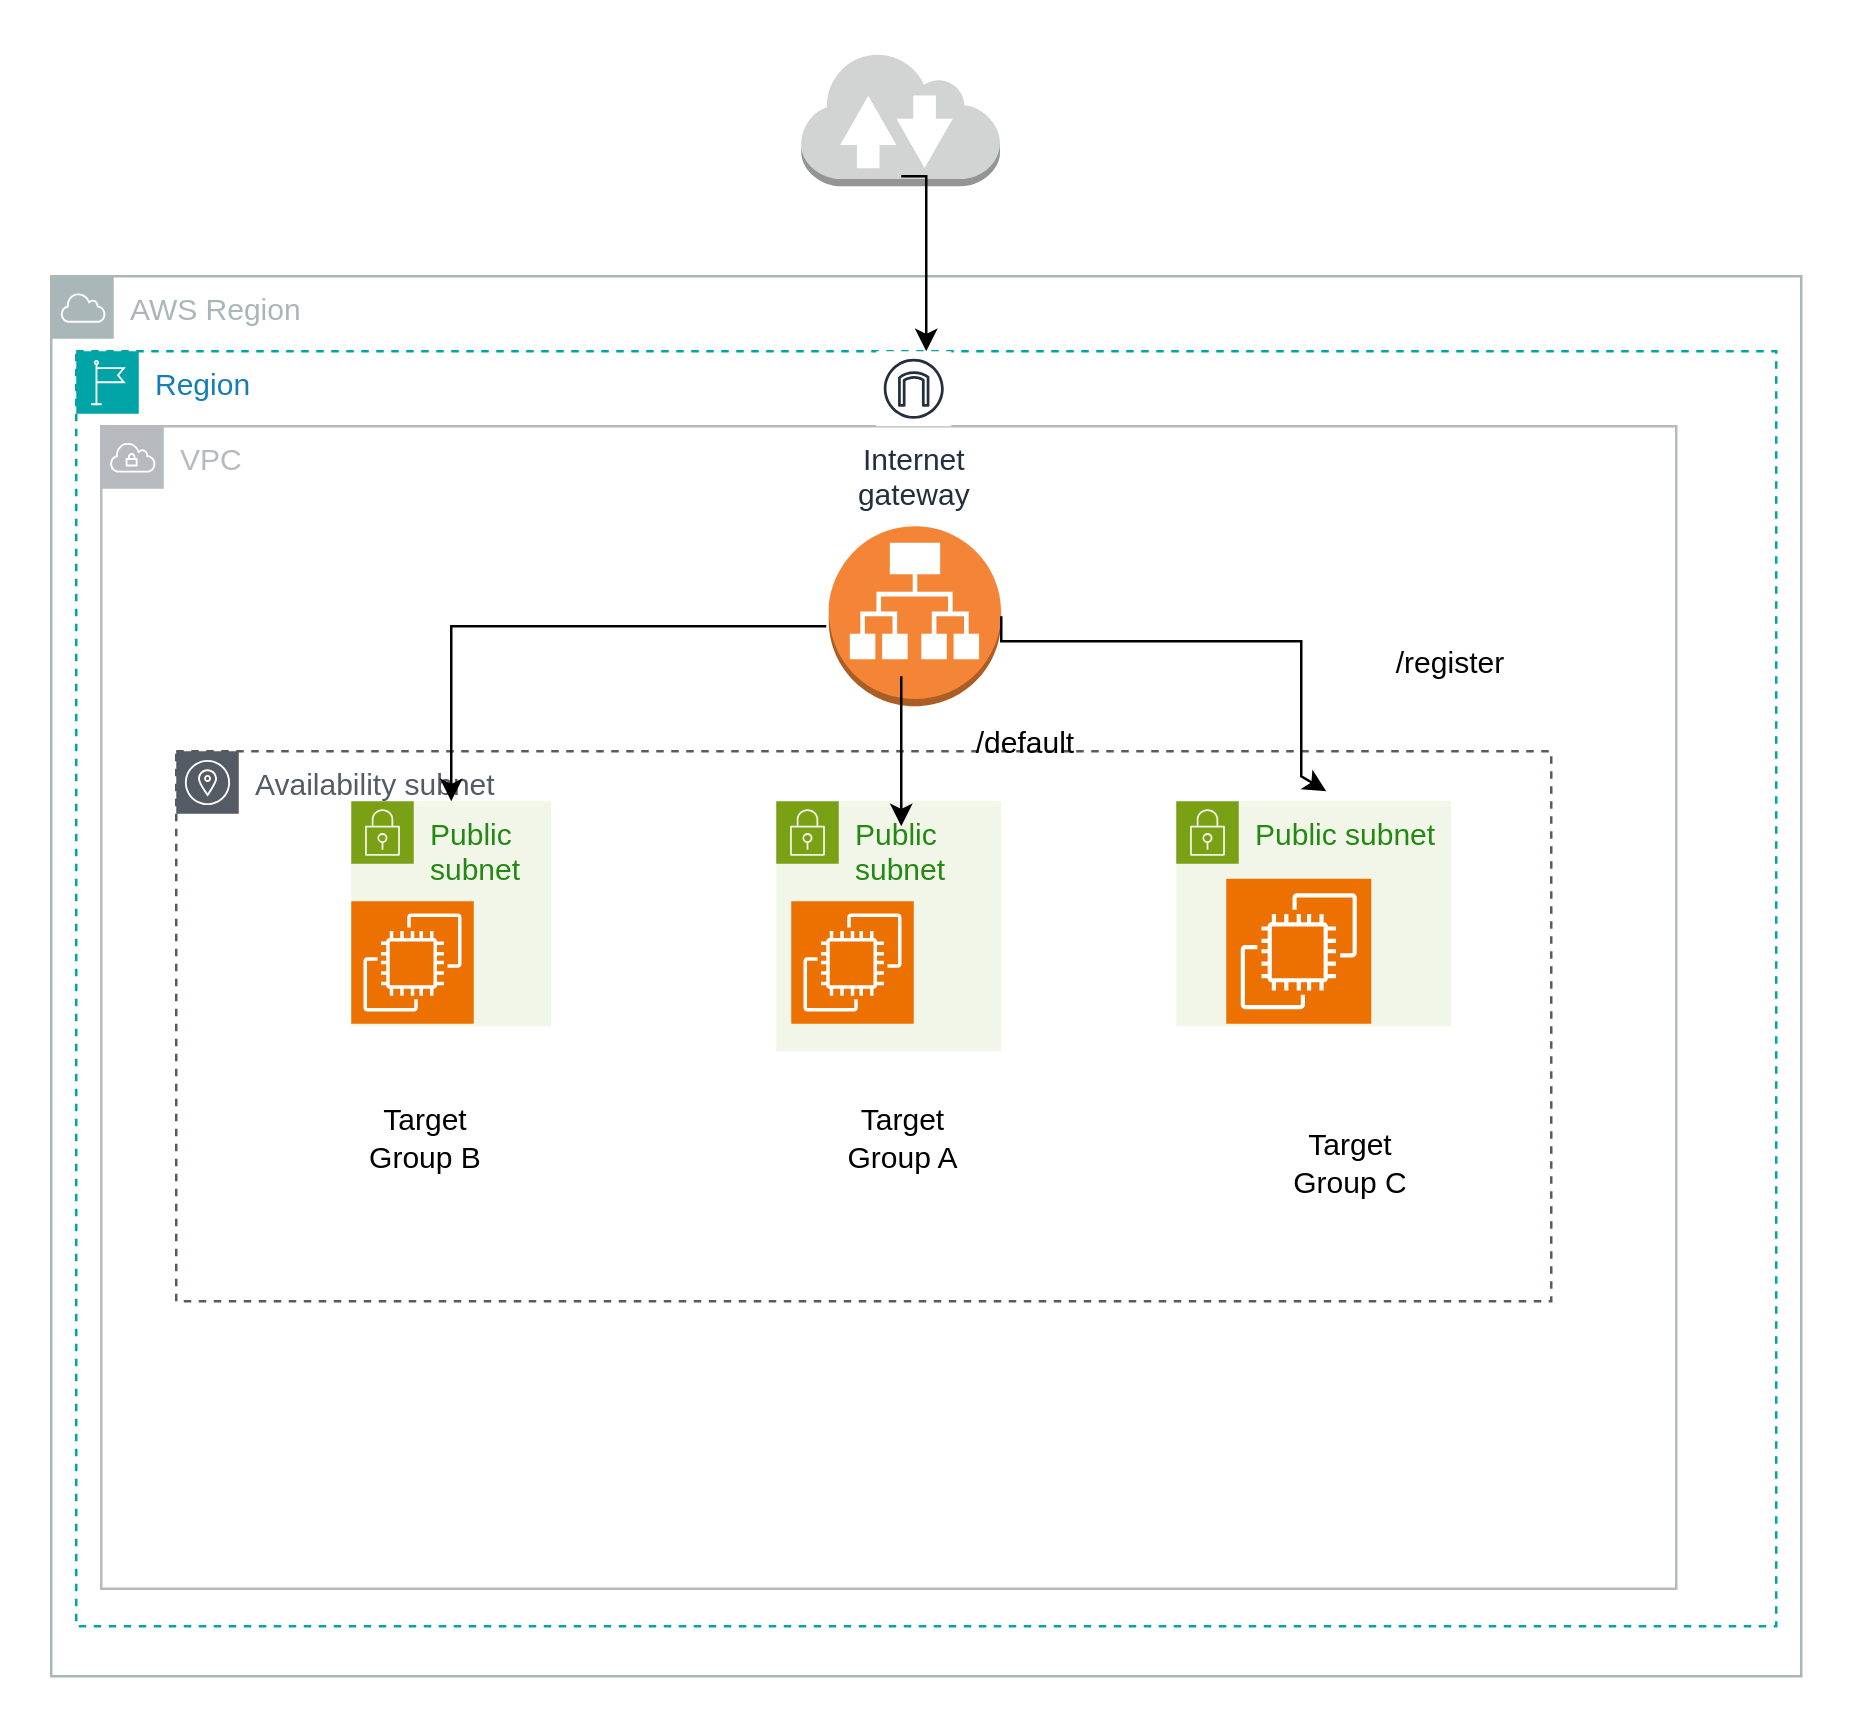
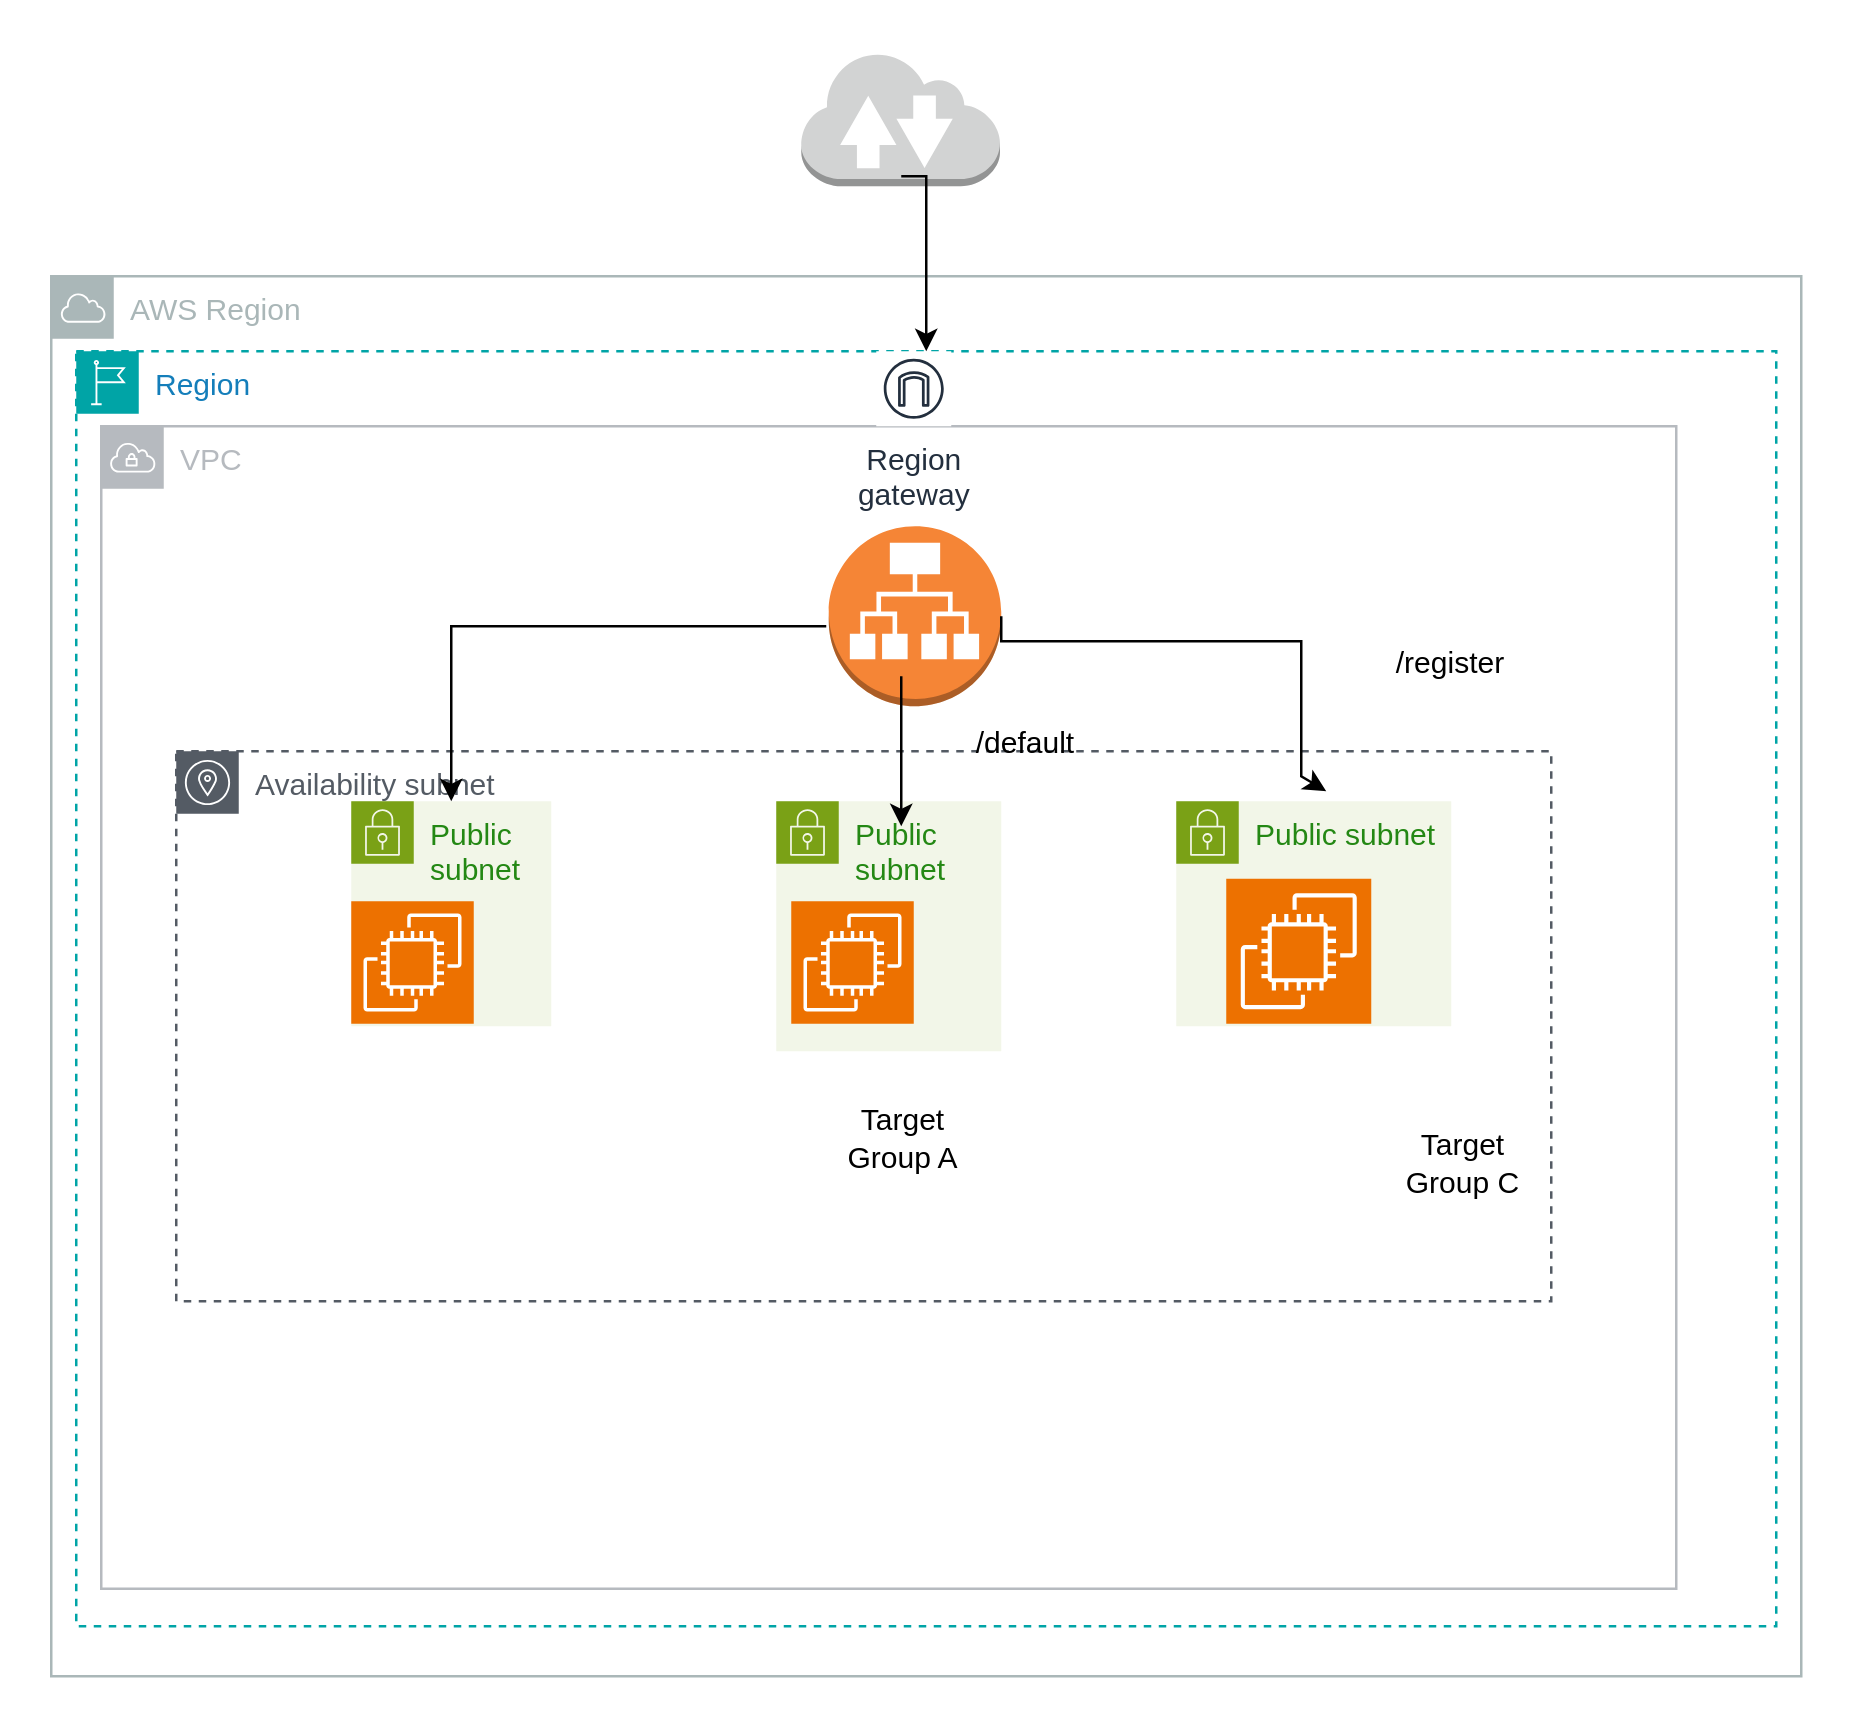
  <mxCell id="0" />
  <mxCell id="1" parent="0" />
  <mxCell id="2" value="AWS Region" style="sketch=0;outlineConnect=0;gradientColor=none;html=1;whiteSpace=wrap;fontSize=12;fontStyle=0;shape=mxgraph.aws4.group;grIcon=mxgraph.aws4.group_aws_cloud;strokeColor=#AAB7B8;fillColor=none;verticalAlign=top;align=left;spacingLeft=30;fontColor=#AAB7B8;dashed=0;" vertex="1" parent="1"><mxGeometry x="20" y="110" width="700" height="560" as="geometry" /></mxCell>
  <mxCell id="3" value="VPC" style="sketch=0;outlineConnect=0;gradientColor=none;html=1;whiteSpace=wrap;fontSize=12;fontStyle=0;shape=mxgraph.aws4.group;grIcon=mxgraph.aws4.group_vpc;strokeColor=#B6BABF;fillColor=none;verticalAlign=top;align=left;spacingLeft=30;fontColor=#B6BABF;dashed=0;" vertex="1" parent="1"><mxGeometry x="40" y="170" width="630" height="465" as="geometry" /></mxCell>
  <mxCell id="4" value="Region" style="points=[[0,0],[0.25,0],[0.5,0],[0.75,0],[1,0],[1,0.25],[1,0.5],[1,0.75],[1,1],[0.75,1],[0.5,1],[0.25,1],[0,1],[0,0.75],[0,0.5],[0,0.25]];outlineConnect=0;gradientColor=none;html=1;whiteSpace=wrap;fontSize=12;fontStyle=0;container=1;pointerEvents=0;collapsible=0;recursiveResize=0;shape=mxgraph.aws4.group;grIcon=mxgraph.aws4.group_region;strokeColor=#00A4A6;fillColor=none;verticalAlign=top;align=left;spacingLeft=30;fontColor=#147EBA;dashed=1;" vertex="1" parent="1"><mxGeometry x="30" y="140" width="680" height="510" as="geometry" /></mxCell>
- <mxCell id="5" value="Internet&#10;gateway" style="sketch=0;outlineConnect=0;fontColor=#232F3E;gradientColor=none;strokeColor=#232F3E;fillColor=#ffffff;dashed=0;verticalLabelPosition=bottom;verticalAlign=top;align=center;html=1;fontSize=12;fontStyle=0;aspect=fixed;shape=mxgraph.aws4.resourceIcon;resIcon=mxgraph.aws4.internet_gateway;" vertex="1" parent="4"><mxGeometry x="320" width="30" height="30" as="geometry" /></mxCell>
+ <mxCell id="5" value="Region&#10;gateway" style="sketch=0;outlineConnect=0;fontColor=#232F3E;gradientColor=none;strokeColor=#232F3E;fillColor=#ffffff;dashed=0;verticalLabelPosition=bottom;verticalAlign=top;align=center;html=1;fontSize=12;fontStyle=0;aspect=fixed;shape=mxgraph.aws4.resourceIcon;resIcon=mxgraph.aws4.internet_gateway;" vertex="1" parent="4"><mxGeometry x="320" width="30" height="30" as="geometry" /></mxCell>
  <mxCell id="6" value="Public subnet" style="points=[[0,0],[0.25,0],[0.5,0],[0.75,0],[1,0],[1,0.25],[1,0.5],[1,0.75],[1,1],[0.75,1],[0.5,1],[0.25,1],[0,1],[0,0.75],[0,0.5],[0,0.25]];outlineConnect=0;gradientColor=none;html=1;whiteSpace=wrap;fontSize=12;fontStyle=0;container=1;pointerEvents=0;collapsible=0;recursiveResize=0;shape=mxgraph.aws4.group;grIcon=mxgraph.aws4.group_security_group;grStroke=0;strokeColor=#7AA116;fillColor=#F2F6E8;verticalAlign=top;align=left;spacingLeft=30;fontColor=#248814;dashed=0;" vertex="1" parent="4"><mxGeometry x="110" y="180" width="80" height="90" as="geometry" /></mxCell>
  <mxCell id="7" value="Public subnet" style="points=[[0,0],[0.25,0],[0.5,0],[0.75,0],[1,0],[1,0.25],[1,0.5],[1,0.75],[1,1],[0.75,1],[0.5,1],[0.25,1],[0,1],[0,0.75],[0,0.5],[0,0.25]];outlineConnect=0;gradientColor=none;html=1;whiteSpace=wrap;fontSize=12;fontStyle=0;container=1;pointerEvents=0;collapsible=0;recursiveResize=0;shape=mxgraph.aws4.group;grIcon=mxgraph.aws4.group_security_group;grStroke=0;strokeColor=#7AA116;fillColor=#F2F6E8;verticalAlign=top;align=left;spacingLeft=30;fontColor=#248814;dashed=0;" vertex="1" parent="4"><mxGeometry x="280" y="180" width="90" height="100" as="geometry" /></mxCell>
  <mxCell id="8" value="" style="sketch=0;points=[[0,0,0],[0.25,0,0],[0.5,0,0],[0.75,0,0],[1,0,0],[0,1,0],[0.25,1,0],[0.5,1,0],[0.75,1,0],[1,1,0],[0,0.25,0],[0,0.5,0],[0,0.75,0],[1,0.25,0],[1,0.5,0],[1,0.75,0]];outlineConnect=0;fontColor=#232F3E;fillColor=#ED7100;strokeColor=#ffffff;dashed=0;verticalLabelPosition=bottom;verticalAlign=top;align=center;html=1;fontSize=12;fontStyle=0;aspect=fixed;shape=mxgraph.aws4.resourceIcon;resIcon=mxgraph.aws4.ec2;" vertex="1" parent="7"><mxGeometry x="6" y="40" width="49" height="49" as="geometry" /></mxCell>
  <mxCell id="9" value="Public subnet" style="points=[[0,0],[0.25,0],[0.5,0],[0.75,0],[1,0],[1,0.25],[1,0.5],[1,0.75],[1,1],[0.75,1],[0.5,1],[0.25,1],[0,1],[0,0.75],[0,0.5],[0,0.25]];outlineConnect=0;gradientColor=none;html=1;whiteSpace=wrap;fontSize=12;fontStyle=0;container=1;pointerEvents=0;collapsible=0;recursiveResize=0;shape=mxgraph.aws4.group;grIcon=mxgraph.aws4.group_security_group;grStroke=0;strokeColor=#7AA116;fillColor=#F2F6E8;verticalAlign=top;align=left;spacingLeft=30;fontColor=#248814;dashed=0;" vertex="1" parent="4"><mxGeometry x="440" y="180" width="110" height="90" as="geometry" /></mxCell>
  <mxCell id="10" value="" style="sketch=0;points=[[0,0,0],[0.25,0,0],[0.5,0,0],[0.75,0,0],[1,0,0],[0,1,0],[0.25,1,0],[0.5,1,0],[0.75,1,0],[1,1,0],[0,0.25,0],[0,0.5,0],[0,0.75,0],[1,0.25,0],[1,0.5,0],[1,0.75,0]];outlineConnect=0;fontColor=#232F3E;fillColor=#ED7100;strokeColor=#ffffff;dashed=0;verticalLabelPosition=bottom;verticalAlign=top;align=center;html=1;fontSize=12;fontStyle=0;aspect=fixed;shape=mxgraph.aws4.resourceIcon;resIcon=mxgraph.aws4.ec2;" vertex="1" parent="9"><mxGeometry x="20" y="31" width="58" height="58" as="geometry" /></mxCell>
  <mxCell id="11" value="" style="sketch=0;points=[[0,0,0],[0.25,0,0],[0.5,0,0],[0.75,0,0],[1,0,0],[0,1,0],[0.25,1,0],[0.5,1,0],[0.75,1,0],[1,1,0],[0,0.25,0],[0,0.5,0],[0,0.75,0],[1,0.25,0],[1,0.5,0],[1,0.75,0]];outlineConnect=0;fontColor=#232F3E;fillColor=#ED7100;strokeColor=#ffffff;dashed=0;verticalLabelPosition=bottom;verticalAlign=top;align=center;html=1;fontSize=12;fontStyle=0;aspect=fixed;shape=mxgraph.aws4.resourceIcon;resIcon=mxgraph.aws4.ec2;" vertex="1" parent="4"><mxGeometry x="110" y="220" width="49" height="49" as="geometry" /></mxCell>
  <mxCell id="12" value="Availability subnet" style="sketch=0;outlineConnect=0;gradientColor=none;html=1;whiteSpace=wrap;fontSize=12;fontStyle=0;shape=mxgraph.aws4.group;grIcon=mxgraph.aws4.group_availability_zone;strokeColor=#545B64;fillColor=none;verticalAlign=top;align=left;spacingLeft=30;fontColor=#545B64;dashed=1;" vertex="1" parent="4"><mxGeometry x="40" y="160" width="550" height="220" as="geometry" /></mxCell>
  <mxCell id="13" value="" style="outlineConnect=0;dashed=0;verticalLabelPosition=bottom;verticalAlign=top;align=center;html=1;shape=mxgraph.aws3.application_load_balancer;fillColor=#F58536;gradientColor=none;" vertex="1" parent="4"><mxGeometry x="301" y="70" width="69" height="72" as="geometry" /></mxCell>
  <mxCell id="14" value="" style="endArrow=classic;html=1;rounded=0;" edge="1" parent="4"><mxGeometry width="50" height="50" relative="1" as="geometry"><mxPoint x="300" y="110" as="sourcePoint" /><mxPoint x="150" y="180" as="targetPoint" /><Array as="points"><mxPoint x="150" y="110" /><mxPoint x="150" y="180" /></Array></mxGeometry></mxCell>
  <mxCell id="15" value="" style="endArrow=classic;html=1;rounded=0;exitX=1;exitY=0.5;exitDx=0;exitDy=0;exitPerimeter=0;" edge="1" parent="4" source="13"><mxGeometry width="50" height="50" relative="1" as="geometry"><mxPoint x="394" y="50" as="sourcePoint" /><mxPoint x="500" y="176" as="targetPoint" /><Array as="points"><mxPoint x="370" y="116" /><mxPoint x="490" y="116" /><mxPoint x="490" y="150" /><mxPoint x="490" y="170" /><mxPoint x="500" y="176" /></Array></mxGeometry></mxCell>
  <mxCell id="16" value="/default" style="text;html=1;align=center;verticalAlign=middle;whiteSpace=wrap;rounded=0;" vertex="1" parent="4"><mxGeometry x="350" y="142" width="60" height="30" as="geometry" /></mxCell>
  <mxCell id="17" value="/register" style="text;html=1;align=center;verticalAlign=middle;whiteSpace=wrap;rounded=0;" vertex="1" parent="4"><mxGeometry x="520" y="110" width="60" height="30" as="geometry" /></mxCell>
- <mxCell id="18" value="Target Group B" style="text;html=1;align=center;verticalAlign=middle;whiteSpace=wrap;rounded=0;" vertex="1" parent="4"><mxGeometry x="110" y="300" width="60" height="30" as="geometry" /></mxCell>
  <mxCell id="19" value="Target Group A" style="text;html=1;align=center;verticalAlign=middle;whiteSpace=wrap;rounded=0;" vertex="1" parent="4"><mxGeometry x="301" y="300" width="60" height="30" as="geometry" /></mxCell>
- <mxCell id="20" value="Target Group C" style="text;html=1;align=center;verticalAlign=middle;whiteSpace=wrap;rounded=0;" vertex="1" parent="4"><mxGeometry x="480" y="310" width="60" height="30" as="geometry" /></mxCell>
+ <mxCell id="20" value="Target Group C" style="text;html=1;align=center;verticalAlign=middle;whiteSpace=wrap;rounded=0;" vertex="1" parent="4"><mxGeometry x="525" y="310" width="60" height="30" as="geometry" /></mxCell>
  <mxCell id="21" value="" style="endArrow=classic;html=1;rounded=0;" edge="1" parent="4"><mxGeometry width="50" height="50" relative="1" as="geometry"><mxPoint x="330" y="130" as="sourcePoint" /><mxPoint x="330" y="190" as="targetPoint" /><Array as="points"><mxPoint x="330" y="140" /></Array></mxGeometry></mxCell>
  <mxCell id="22" value="" style="outlineConnect=0;dashed=0;verticalLabelPosition=bottom;verticalAlign=top;align=center;html=1;shape=mxgraph.aws3.internet_2;fillColor=#D2D3D3;gradientColor=none;" vertex="1" parent="1"><mxGeometry x="320" y="20" width="79.5" height="54" as="geometry" /></mxCell>
  <mxCell id="23" value="" style="endArrow=classic;html=1;rounded=0;" edge="1" parent="1" target="4"><mxGeometry width="50" height="50" relative="1" as="geometry"><mxPoint x="360" y="70" as="sourcePoint" /><mxPoint x="450" y="60" as="targetPoint" /><Array as="points"><mxPoint x="370" y="70" /></Array></mxGeometry></mxCell>
